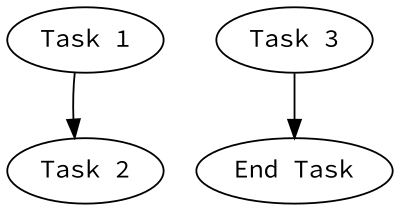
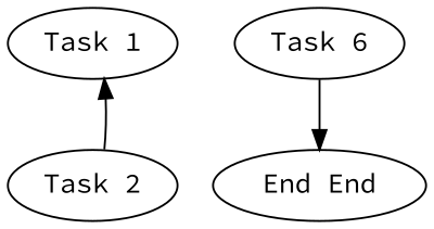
  digraph {
    fontname="Source Code Pro"
    node [fontname="Source Code Pro"]
    edge [fontname="Source Code Pro"]
    n1 [label="Task 1"]
    n2 [label="Task 2"]
-   n3 [label="Task 3"]
-   n4 [label="End Task"]
-   n1 -> n2
+   n3 [label="Task 6"]
+   n4 [label="End End"]
+   n2 -> n1
    n3 -> n4
  }
